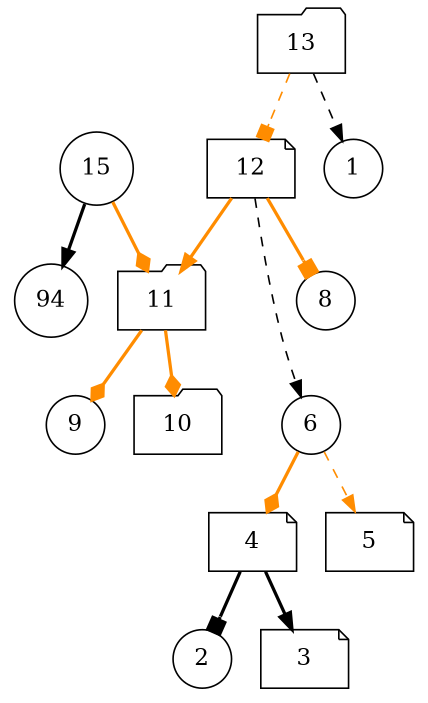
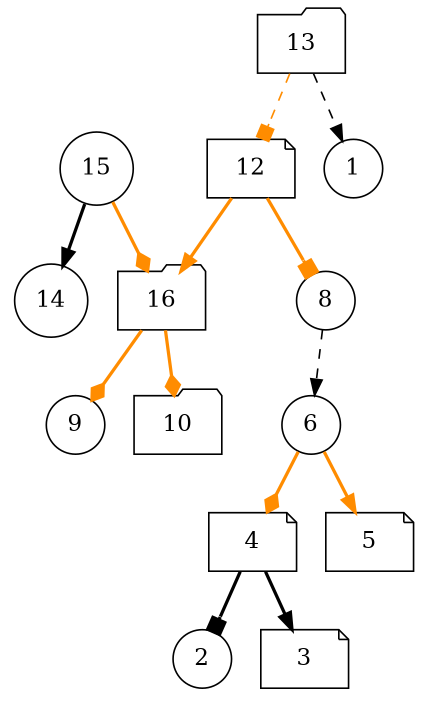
  digraph {
    node [shape=circle]
    edge [arrowhead=normal color=darkorange style=bold]
    4 [shape=note]
    2
    3 [shape=note]
    6
    5 [shape=note]
    8
-   11 [shape=folder]
+   11 [shape=folder label=16]
    9
    10 [shape=folder]
    12 [shape=note]
    13 [shape=folder]
    1
    15
-   14 [label=94]
+   14
    4 -> 2 [arrowhead=box color=black]
    4 -> 3 [color=black]
    6 -> 4 [arrowhead=diamond]
-   6 -> 5 [style=dashed]
-   12 -> 6 [color=black style=dashed]
+   6 -> 5
+   8 -> 6 [color=black style=dashed]
    11 -> 9 [arrowhead=diamond]
    11 -> 10 [arrowhead=diamond]
    12 -> 8 [arrowhead=box]
    12 -> 11
    13 -> 12 [arrowhead=box style=dashed]
    13 -> 1 [color=black style=dashed]
    15 -> 11 [arrowhead=diamond]
    15 -> 14 [color=black]
  }
